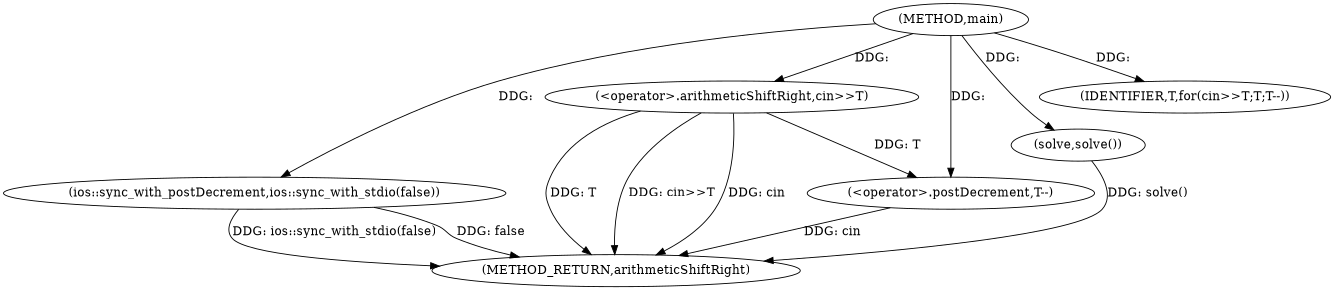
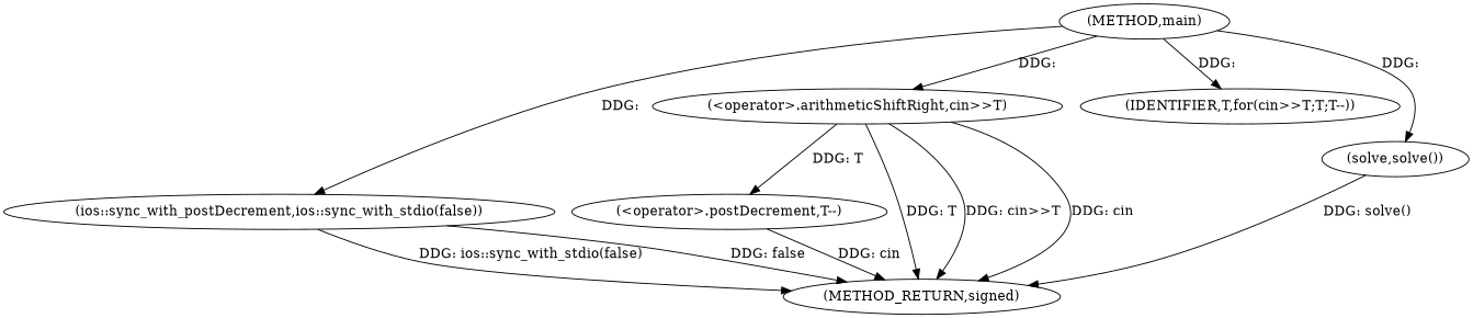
  digraph {
    n1 [label="(METHOD,main)"]
    n2 [label="(ios::sync_with_postDecrement,ios::sync_with_stdio(false))"]
    n3 [label="(<operator>.arithmeticShiftRight,cin>>T)"]
    n4 [label="(IDENTIFIER,T,for(cin>>T;T;T--))"]
    n5 [label="(<operator>.postDecrement,T--)"]
    n6 [label="(solve,solve())"]
-   n7 [label="(METHOD_RETURN,arithmeticShiftRight)"]
+   n7 [label="(METHOD_RETURN,signed)"]
    n1 -> n2 [label="DDG: "]
    n1 -> n3 [label="DDG: "]
    n1 -> n4 [label="DDG: "]
-   n1 -> n5 [label="DDG: "]
    n1 -> n6 [label="DDG: "]
    n2 -> n7 [label="DDG: ios::sync_with_stdio(false)"]
    n2 -> n7 [label="DDG: false"]
    n3 -> n5 [label="DDG: T"]
    n3 -> n7 [label="DDG: T"]
    n3 -> n7 [label="DDG: cin>>T"]
    n3 -> n7 [label="DDG: cin"]
    n5 -> n7 [label="DDG: cin"]
    n6 -> n7 [label="DDG: solve()"]
  }
